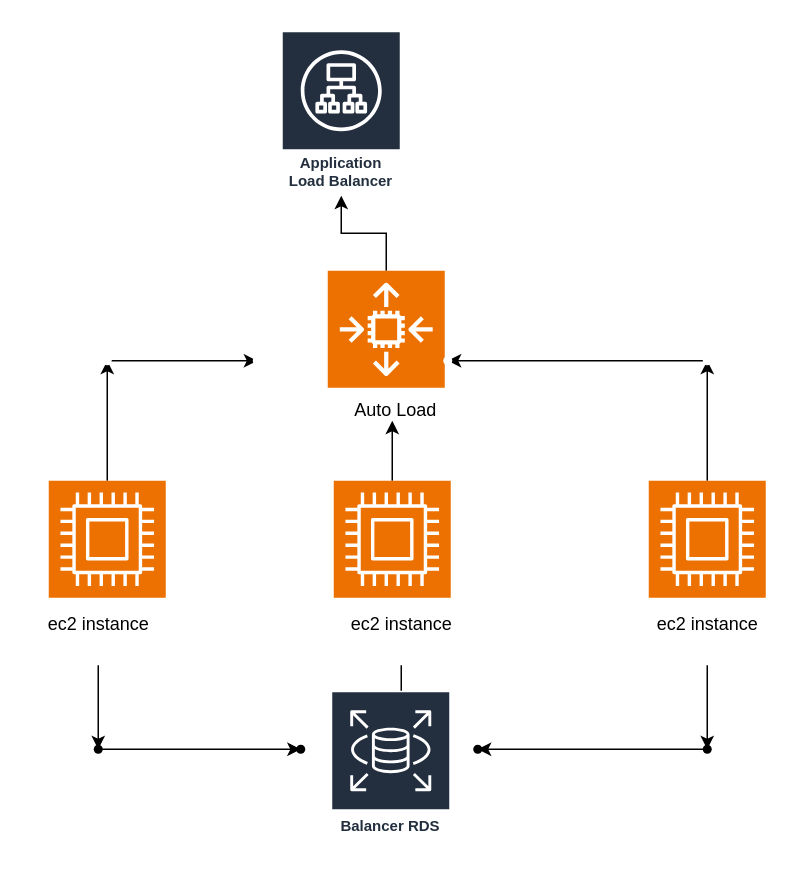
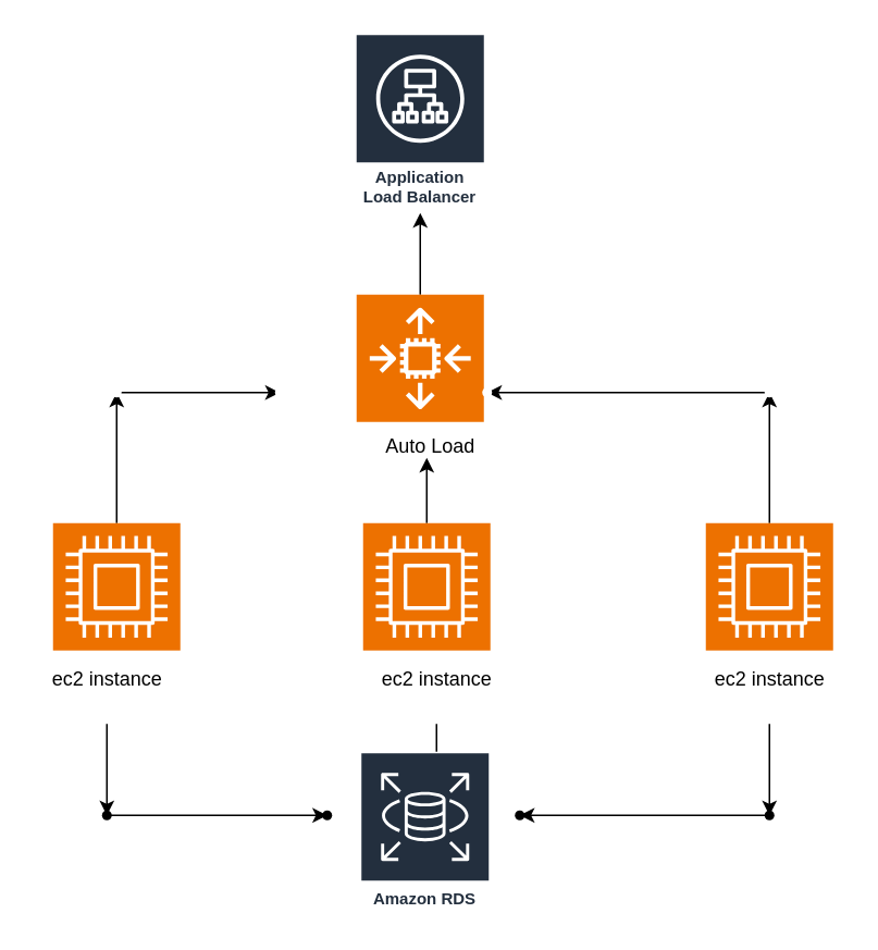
  <mxCell id="0" />
  <mxCell id="1" parent="0" />
  <mxCell id="2" value="" style="edgeStyle=orthogonalEdgeStyle;rounded=0;orthogonalLoop=1;jettySize=auto;html=1;" edge="1" parent="1" source="3" target="19"><mxGeometry relative="1" as="geometry" /></mxCell>
  <mxCell id="3" value="" style="sketch=0;points=[[0,0,0],[0.25,0,0],[0.5,0,0],[0.75,0,0],[1,0,0],[0,1,0],[0.25,1,0],[0.5,1,0],[0.75,1,0],[1,1,0],[0,0.25,0],[0,0.5,0],[0,0.75,0],[1,0.25,0],[1,0.5,0],[1,0.75,0]];outlineConnect=0;fontColor=#232F3E;fillColor=#ED7100;strokeColor=#ffffff;dashed=0;verticalLabelPosition=bottom;verticalAlign=top;align=center;html=1;fontSize=12;fontStyle=0;aspect=fixed;shape=mxgraph.aws4.resourceIcon;resIcon=mxgraph.aws4.compute;" vertex="1" parent="1"><mxGeometry x="32" y="320" width="78" height="78" as="geometry" /></mxCell>
  <mxCell id="4" value="" style="edgeStyle=orthogonalEdgeStyle;rounded=0;orthogonalLoop=1;jettySize=auto;html=1;" edge="1" parent="1" source="5" target="22"><mxGeometry relative="1" as="geometry" /></mxCell>
  <mxCell id="5" value="" style="sketch=0;points=[[0,0,0],[0.25,0,0],[0.5,0,0],[0.75,0,0],[1,0,0],[0,1,0],[0.25,1,0],[0.5,1,0],[0.75,1,0],[1,1,0],[0,0.25,0],[0,0.5,0],[0,0.75,0],[1,0.25,0],[1,0.5,0],[1,0.75,0]];outlineConnect=0;fontColor=#232F3E;fillColor=#ED7100;strokeColor=#ffffff;dashed=0;verticalLabelPosition=bottom;verticalAlign=top;align=center;html=1;fontSize=12;fontStyle=0;aspect=fixed;shape=mxgraph.aws4.resourceIcon;resIcon=mxgraph.aws4.compute;" vertex="1" parent="1"><mxGeometry x="432" y="320" width="78" height="78" as="geometry" /></mxCell>
  <mxCell id="6" value="" style="edgeStyle=orthogonalEdgeStyle;rounded=0;orthogonalLoop=1;jettySize=auto;html=1;" edge="1" parent="1" source="7"><mxGeometry relative="1" as="geometry"><mxPoint x="261" y="280" as="targetPoint" /></mxGeometry></mxCell>
  <mxCell id="7" value="" style="sketch=0;points=[[0,0,0],[0.25,0,0],[0.5,0,0],[0.75,0,0],[1,0,0],[0,1,0],[0.25,1,0],[0.5,1,0],[0.75,1,0],[1,1,0],[0,0.25,0],[0,0.5,0],[0,0.75,0],[1,0.25,0],[1,0.5,0],[1,0.75,0]];outlineConnect=0;fontColor=#232F3E;fillColor=#ED7100;strokeColor=#ffffff;dashed=0;verticalLabelPosition=bottom;verticalAlign=top;align=center;html=1;fontSize=12;fontStyle=0;aspect=fixed;shape=mxgraph.aws4.resourceIcon;resIcon=mxgraph.aws4.compute;" vertex="1" parent="1"><mxGeometry x="222" y="320" width="78" height="78" as="geometry" /></mxCell>
  <mxCell id="8" value="" style="edgeStyle=orthogonalEdgeStyle;rounded=0;orthogonalLoop=1;jettySize=auto;html=1;" edge="1" parent="1" source="9" target="28"><mxGeometry relative="1" as="geometry" /></mxCell>
  <mxCell id="9" value="ec2 instance&lt;div&gt;&lt;br&gt;&lt;/div&gt;" style="text;html=1;align=center;verticalAlign=middle;resizable=0;points=[];autosize=1;strokeColor=none;fillColor=none;" vertex="1" parent="1"><mxGeometry x="20" y="403" width="90" height="40" as="geometry" /></mxCell>
  <mxCell id="10" value="" style="edgeStyle=orthogonalEdgeStyle;rounded=0;orthogonalLoop=1;jettySize=auto;html=1;" edge="1" parent="1" source="11" target="25"><mxGeometry relative="1" as="geometry" /></mxCell>
  <mxCell id="11" value="ec2 instance&lt;div&gt;&lt;br&gt;&lt;/div&gt;" style="text;html=1;align=center;verticalAlign=middle;resizable=0;points=[];autosize=1;strokeColor=none;fillColor=none;" vertex="1" parent="1"><mxGeometry x="426" y="403" width="90" height="40" as="geometry" /></mxCell>
  <mxCell id="12" value="" style="edgeStyle=orthogonalEdgeStyle;rounded=0;orthogonalLoop=1;jettySize=auto;html=1;" edge="1" parent="1" source="13"><mxGeometry relative="1" as="geometry"><mxPoint x="266" y="460" as="targetPoint" /></mxGeometry></mxCell>
  <mxCell id="13" value="ec2 instance&lt;div&gt;&lt;br&gt;&lt;/div&gt;" style="text;html=1;align=center;verticalAlign=middle;resizable=0;points=[];autosize=1;strokeColor=none;fillColor=none;" vertex="1" parent="1"><mxGeometry x="222" y="403" width="90" height="40" as="geometry" /></mxCell>
  <mxCell id="14" value="" style="edgeStyle=orthogonalEdgeStyle;rounded=0;orthogonalLoop=1;jettySize=auto;html=1;" edge="1" parent="1" source="15" target="17"><mxGeometry relative="1" as="geometry" /></mxCell>
  <mxCell id="15" value="" style="sketch=0;points=[[0,0,0],[0.25,0,0],[0.5,0,0],[0.75,0,0],[1,0,0],[0,1,0],[0.25,1,0],[0.5,1,0],[0.75,1,0],[1,1,0],[0,0.25,0],[0,0.5,0],[0,0.75,0],[1,0.25,0],[1,0.5,0],[1,0.75,0]];outlineConnect=0;fontColor=#232F3E;fillColor=#ED7100;strokeColor=#ffffff;dashed=0;verticalLabelPosition=bottom;verticalAlign=top;align=center;html=1;fontSize=12;fontStyle=0;aspect=fixed;shape=mxgraph.aws4.resourceIcon;resIcon=mxgraph.aws4.auto_scaling2;" vertex="1" parent="1"><mxGeometry x="218" y="180" width="78" height="78" as="geometry" /></mxCell>
  <mxCell id="16" value="Auto Load" style="text;html=1;align=center;verticalAlign=middle;resizable=0;points=[];autosize=1;strokeColor=none;fillColor=none;" vertex="1" parent="1"><mxGeometry x="218" y="258" width="90" height="30" as="geometry" /></mxCell>
- <mxCell id="17" value="Application Load Balancer" style="sketch=0;outlineConnect=0;fontColor=#232F3E;gradientColor=none;strokeColor=#ffffff;fillColor=#232F3E;dashed=0;verticalLabelPosition=middle;verticalAlign=bottom;align=center;html=1;whiteSpace=wrap;fontSize=10;fontStyle=1;spacing=3;shape=mxgraph.aws4.productIcon;prIcon=mxgraph.aws4.application_load_balancer;" vertex="1" parent="1"><mxGeometry x="187" y="20" width="80" height="110" as="geometry" /></mxCell>
+ <mxCell id="17" value="Application Load Balancer" style="sketch=0;outlineConnect=0;fontColor=#232F3E;gradientColor=none;strokeColor=#ffffff;fillColor=#232F3E;dashed=0;verticalLabelPosition=middle;verticalAlign=bottom;align=center;html=1;whiteSpace=wrap;fontSize=10;fontStyle=1;spacing=3;shape=mxgraph.aws4.productIcon;prIcon=mxgraph.aws4.application_load_balancer;" vertex="1" parent="1"><mxGeometry x="217" y="20" width="80" height="110" as="geometry" /></mxCell>
  <mxCell id="18" value="" style="edgeStyle=orthogonalEdgeStyle;rounded=0;orthogonalLoop=1;jettySize=auto;html=1;" edge="1" parent="1" source="19" target="20"><mxGeometry relative="1" as="geometry" /></mxCell>
  <mxCell id="19" value="" style="shape=waypoint;sketch=0;size=6;pointerEvents=1;points=[];fillColor=#ED7100;resizable=0;rotatable=0;perimeter=centerPerimeter;snapToPoint=1;verticalAlign=top;strokeColor=#ffffff;fontColor=#232F3E;dashed=0;fontStyle=0;" vertex="1" parent="1"><mxGeometry x="61" y="230" width="20" height="20" as="geometry" /></mxCell>
  <mxCell id="20" value="" style="shape=waypoint;sketch=0;size=6;pointerEvents=1;points=[];fillColor=#ED7100;resizable=0;rotatable=0;perimeter=centerPerimeter;snapToPoint=1;verticalAlign=top;strokeColor=#ffffff;fontColor=#232F3E;dashed=0;fontStyle=0;" vertex="1" parent="1"><mxGeometry x="161" y="230" width="20" height="20" as="geometry" /></mxCell>
  <mxCell id="21" value="" style="edgeStyle=orthogonalEdgeStyle;rounded=0;orthogonalLoop=1;jettySize=auto;html=1;" edge="1" parent="1" source="22" target="23"><mxGeometry relative="1" as="geometry" /></mxCell>
  <mxCell id="22" value="" style="shape=waypoint;sketch=0;size=6;pointerEvents=1;points=[];fillColor=#ED7100;resizable=0;rotatable=0;perimeter=centerPerimeter;snapToPoint=1;verticalAlign=top;strokeColor=#ffffff;fontColor=#232F3E;dashed=0;fontStyle=0;" vertex="1" parent="1"><mxGeometry x="461" y="230" width="20" height="20" as="geometry" /></mxCell>
  <mxCell id="23" value="" style="shape=waypoint;sketch=0;size=6;pointerEvents=1;points=[];fillColor=#ED7100;resizable=0;rotatable=0;perimeter=centerPerimeter;snapToPoint=1;verticalAlign=top;strokeColor=#ffffff;fontColor=#232F3E;dashed=0;fontStyle=0;" vertex="1" parent="1"><mxGeometry x="288" y="230" width="20" height="20" as="geometry" /></mxCell>
  <mxCell id="24" value="" style="edgeStyle=orthogonalEdgeStyle;rounded=0;orthogonalLoop=1;jettySize=auto;html=1;" edge="1" parent="1" source="25" target="26"><mxGeometry relative="1" as="geometry" /></mxCell>
  <mxCell id="25" value="" style="shape=waypoint;sketch=0;size=6;pointerEvents=1;points=[];fillColor=none;resizable=0;rotatable=0;perimeter=centerPerimeter;snapToPoint=1;" vertex="1" parent="1"><mxGeometry x="461" y="489" width="20" height="20" as="geometry" /></mxCell>
  <mxCell id="26" value="" style="shape=waypoint;sketch=0;size=6;pointerEvents=1;points=[];fillColor=none;resizable=0;rotatable=0;perimeter=centerPerimeter;snapToPoint=1;" vertex="1" parent="1"><mxGeometry x="308" y="489" width="20" height="20" as="geometry" /></mxCell>
  <mxCell id="27" value="" style="edgeStyle=orthogonalEdgeStyle;rounded=0;orthogonalLoop=1;jettySize=auto;html=1;" edge="1" parent="1" source="28" target="29"><mxGeometry relative="1" as="geometry" /></mxCell>
  <mxCell id="28" value="" style="shape=waypoint;sketch=0;size=6;pointerEvents=1;points=[];fillColor=none;resizable=0;rotatable=0;perimeter=centerPerimeter;snapToPoint=1;" vertex="1" parent="1"><mxGeometry x="55" y="489" width="20" height="20" as="geometry" /></mxCell>
  <mxCell id="29" value="" style="shape=waypoint;sketch=0;size=6;pointerEvents=1;points=[];fillColor=none;resizable=0;rotatable=0;perimeter=centerPerimeter;snapToPoint=1;" vertex="1" parent="1"><mxGeometry x="190" y="489" width="20" height="20" as="geometry" /></mxCell>
- <mxCell id="30" value="Balancer RDS" style="sketch=0;outlineConnect=0;fontColor=#232F3E;gradientColor=none;strokeColor=#ffffff;fillColor=#232F3E;dashed=0;verticalLabelPosition=middle;verticalAlign=bottom;align=center;html=1;whiteSpace=wrap;fontSize=10;fontStyle=1;spacing=3;shape=mxgraph.aws4.productIcon;prIcon=mxgraph.aws4.rds;" vertex="1" parent="1"><mxGeometry x="220" y="460" width="80" height="100" as="geometry" /></mxCell>
+ <mxCell id="30" value="Amazon RDS" style="sketch=0;outlineConnect=0;fontColor=#232F3E;gradientColor=none;strokeColor=#ffffff;fillColor=#232F3E;dashed=0;verticalLabelPosition=middle;verticalAlign=bottom;align=center;html=1;whiteSpace=wrap;fontSize=10;fontStyle=1;spacing=3;shape=mxgraph.aws4.productIcon;prIcon=mxgraph.aws4.rds;" vertex="1" parent="1"><mxGeometry x="220" y="460" width="80" height="100" as="geometry" /></mxCell>
